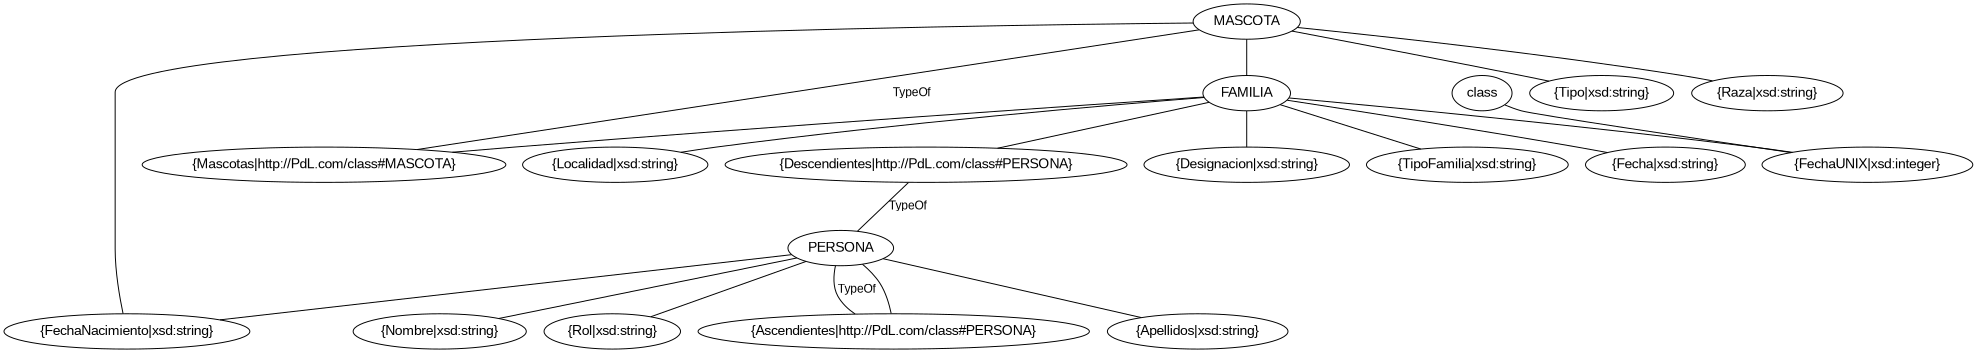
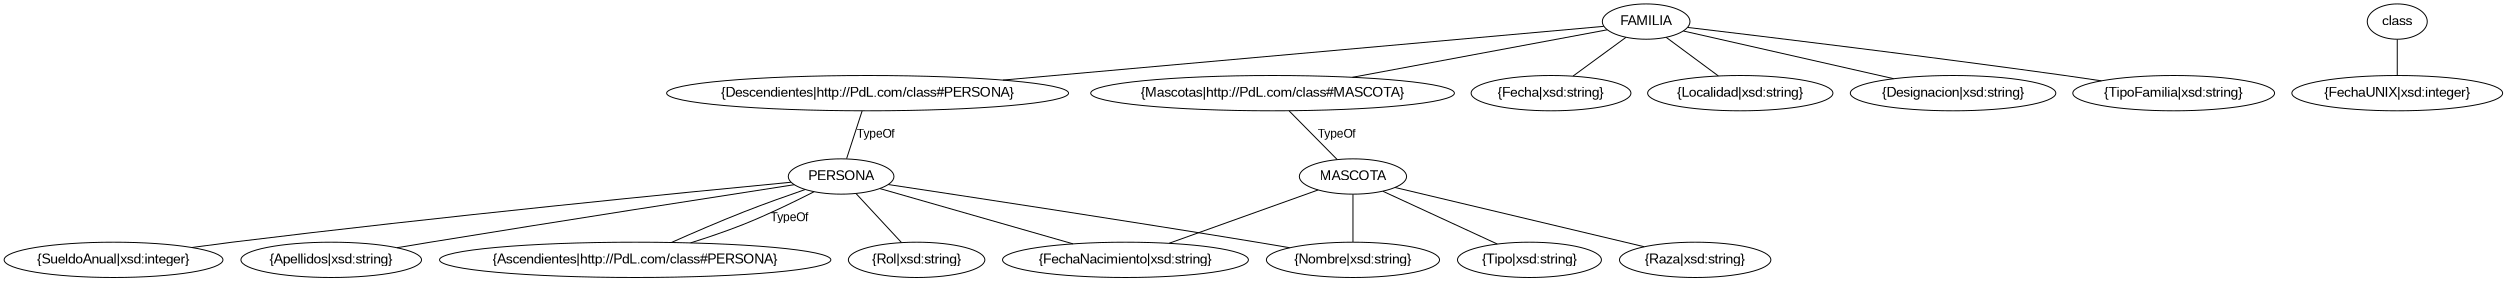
  graph {
    node [fontname=Arial]
    edge [fontname=Arial fontsize=12]
    n1 [label="{Apellidos|xsd:string}"]
    n2 [label="{Mascotas|http://PdL.com/class#MASCOTA}"]
    n3 [label=MASCOTA]
    n4 [label="{FechaNacimiento|xsd:string}"]
    n5 [label="{Tipo|xsd:string}"]
    n6 [label="{Raza|xsd:string}"]
    n7 [label="{Nombre|xsd:string}"]
    n8 [label="{Fecha|xsd:string}"]
    n9 [label="{Descendientes|http://PdL.com/class#PERSONA}"]
    n10 [label=PERSONA]
    n11 [label="{Rol|xsd:string}"]
+   n12 [label="{SueldoAnual|xsd:integer}"]
    n13 [label="{Ascendientes|http://PdL.com/class#PERSONA}"]
    n14 [label="{Localidad|xsd:string}"]
    n15 [label="{FechaUNIX|xsd:integer}"]
    n16 [label="{Designacion|xsd:string}"]
    n17 [label="{TipoFamilia|xsd:string}"]
    n18 [label=FAMILIA]
    n19 [label=class]
    n2 -- n3 [label=TypeOf]
    n3 -- n4
    n3 -- n5
    n3 -- n6
-   n3 -- n18
+   n3 -- n7
    n9 -- n10 [label=TypeOf]
    n10 -- n1
    n10 -- n4
    n10 -- n7
    n10 -- n11
+   n10 -- n12
    n10 -- n13
    n13 -- n10 [label=TypeOf]
    n18 -- n2
    n18 -- n8
    n18 -- n9
    n18 -- n14
-   n18 -- n15
    n18 -- n16
    n18 -- n17
    n19 -- n15
  }
